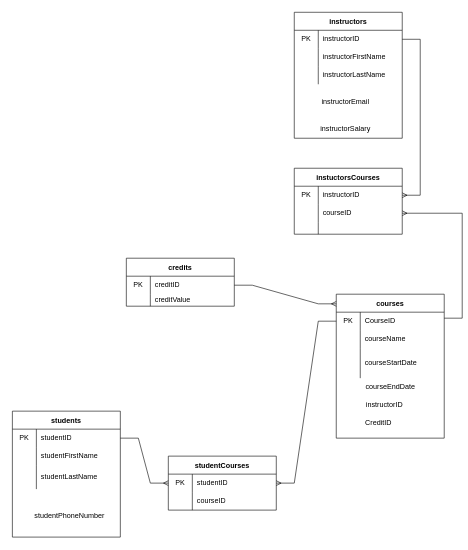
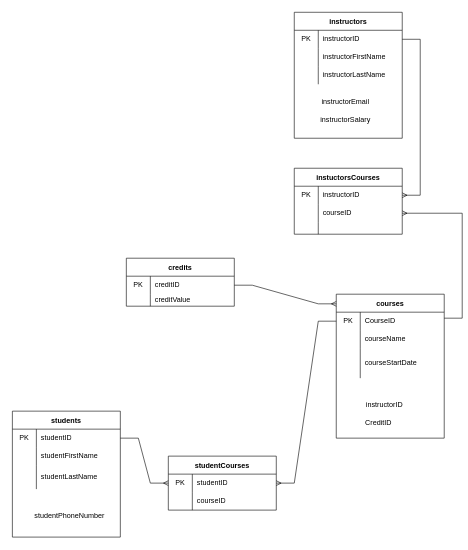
  <mxCell id="0" />
  <mxCell id="1" parent="0" />
  <mxCell id="2" value="studentCourses" style="shape=table;startSize=30;container=1;collapsible=0;childLayout=tableLayout;fixedRows=1;rowLines=0;fontStyle=1;" vertex="1" parent="1"><mxGeometry x="280" y="760" width="180" height="90" as="geometry" /></mxCell>
  <mxCell id="3" value="" style="shape=tableRow;horizontal=0;startSize=0;swimlaneHead=0;swimlaneBody=0;top=0;left=0;bottom=0;right=0;collapsible=0;dropTarget=0;fillColor=none;points=[[0,0.5],[1,0.5]];portConstraint=eastwest;" vertex="1" parent="2"><mxGeometry y="30" width="180" height="30" as="geometry" /></mxCell>
  <mxCell id="4" value="PK" style="shape=partialRectangle;html=1;whiteSpace=wrap;connectable=0;fillColor=none;top=0;left=0;bottom=0;right=0;overflow=hidden;pointerEvents=1;" vertex="1" parent="3"><mxGeometry width="40" height="30" as="geometry"><mxRectangle width="40" height="30" as="alternateBounds" /></mxGeometry></mxCell>
  <mxCell id="5" value="studentID" style="shape=partialRectangle;html=1;whiteSpace=wrap;connectable=0;fillColor=none;top=0;left=0;bottom=0;right=0;align=left;spacingLeft=6;overflow=hidden;" vertex="1" parent="3"><mxGeometry x="40" width="140" height="30" as="geometry"><mxRectangle width="140" height="30" as="alternateBounds" /></mxGeometry></mxCell>
  <mxCell id="6" value="" style="shape=tableRow;horizontal=0;startSize=0;swimlaneHead=0;swimlaneBody=0;top=0;left=0;bottom=0;right=0;collapsible=0;dropTarget=0;fillColor=none;points=[[0,0.5],[1,0.5]];portConstraint=eastwest;" vertex="1" parent="2"><mxGeometry y="60" width="180" height="30" as="geometry" /></mxCell>
  <mxCell id="7" value="" style="shape=partialRectangle;html=1;whiteSpace=wrap;connectable=0;fillColor=none;top=0;left=0;bottom=0;right=0;overflow=hidden;" vertex="1" parent="6"><mxGeometry width="40" height="30" as="geometry"><mxRectangle width="40" height="30" as="alternateBounds" /></mxGeometry></mxCell>
  <mxCell id="8" value="courseID" style="shape=partialRectangle;html=1;whiteSpace=wrap;connectable=0;fillColor=none;top=0;left=0;bottom=0;right=0;align=left;spacingLeft=6;overflow=hidden;" vertex="1" parent="6"><mxGeometry x="40" width="140" height="30" as="geometry"><mxRectangle width="140" height="30" as="alternateBounds" /></mxGeometry></mxCell>
  <mxCell id="9" value="credits" style="shape=table;startSize=30;container=1;collapsible=0;childLayout=tableLayout;fixedRows=1;rowLines=0;fontStyle=1;" vertex="1" parent="1"><mxGeometry x="210" y="430" width="180" height="80" as="geometry" /></mxCell>
  <mxCell id="10" value="" style="shape=tableRow;horizontal=0;startSize=0;swimlaneHead=0;swimlaneBody=0;top=0;left=0;bottom=0;right=0;collapsible=0;dropTarget=0;fillColor=none;points=[[0,0.5],[1,0.5]];portConstraint=eastwest;" vertex="1" parent="9"><mxGeometry y="30" width="180" height="30" as="geometry" /></mxCell>
  <mxCell id="11" value="PK" style="shape=partialRectangle;html=1;whiteSpace=wrap;connectable=0;fillColor=none;top=0;left=0;bottom=0;right=0;overflow=hidden;pointerEvents=1;" vertex="1" parent="10"><mxGeometry width="40" height="30" as="geometry"><mxRectangle width="40" height="30" as="alternateBounds" /></mxGeometry></mxCell>
  <mxCell id="12" value="creditID" style="shape=partialRectangle;html=1;whiteSpace=wrap;connectable=0;fillColor=none;top=0;left=0;bottom=0;right=0;align=left;spacingLeft=6;overflow=hidden;" vertex="1" parent="10"><mxGeometry x="40" width="140" height="30" as="geometry"><mxRectangle width="140" height="30" as="alternateBounds" /></mxGeometry></mxCell>
  <mxCell id="13" value="" style="shape=tableRow;horizontal=0;startSize=0;swimlaneHead=0;swimlaneBody=0;top=0;left=0;bottom=0;right=0;collapsible=0;dropTarget=0;fillColor=none;points=[[0,0.5],[1,0.5]];portConstraint=eastwest;" vertex="1" parent="9"><mxGeometry y="60" width="180" height="20" as="geometry" /></mxCell>
  <mxCell id="14" value="" style="shape=partialRectangle;html=1;whiteSpace=wrap;connectable=0;fillColor=none;top=0;left=0;bottom=0;right=0;overflow=hidden;" vertex="1" parent="13"><mxGeometry width="40" height="20" as="geometry"><mxRectangle width="40" height="20" as="alternateBounds" /></mxGeometry></mxCell>
  <mxCell id="15" value="creditValue" style="shape=partialRectangle;html=1;whiteSpace=wrap;connectable=0;fillColor=none;top=0;left=0;bottom=0;right=0;align=left;spacingLeft=6;overflow=hidden;" vertex="1" parent="13"><mxGeometry x="40" width="140" height="20" as="geometry"><mxRectangle width="140" height="20" as="alternateBounds" /></mxGeometry></mxCell>
  <mxCell id="16" value="instuctorsCourses" style="shape=table;startSize=30;container=1;collapsible=0;childLayout=tableLayout;fixedRows=1;rowLines=0;fontStyle=1;" vertex="1" parent="1"><mxGeometry x="490" y="280" width="180" height="110" as="geometry" /></mxCell>
  <mxCell id="17" value="" style="shape=tableRow;horizontal=0;startSize=0;swimlaneHead=0;swimlaneBody=0;top=0;left=0;bottom=0;right=0;collapsible=0;dropTarget=0;fillColor=none;points=[[0,0.5],[1,0.5]];portConstraint=eastwest;" vertex="1" parent="16"><mxGeometry y="30" width="180" height="30" as="geometry" /></mxCell>
  <mxCell id="18" value="PK" style="shape=partialRectangle;html=1;whiteSpace=wrap;connectable=0;fillColor=none;top=0;left=0;bottom=0;right=0;overflow=hidden;pointerEvents=1;" vertex="1" parent="17"><mxGeometry width="40" height="30" as="geometry"><mxRectangle width="40" height="30" as="alternateBounds" /></mxGeometry></mxCell>
  <mxCell id="19" value="instructorID" style="shape=partialRectangle;html=1;whiteSpace=wrap;connectable=0;fillColor=none;top=0;left=0;bottom=0;right=0;align=left;spacingLeft=6;overflow=hidden;" vertex="1" parent="17"><mxGeometry x="40" width="140" height="30" as="geometry"><mxRectangle width="140" height="30" as="alternateBounds" /></mxGeometry></mxCell>
  <mxCell id="20" value="" style="shape=tableRow;horizontal=0;startSize=0;swimlaneHead=0;swimlaneBody=0;top=0;left=0;bottom=0;right=0;collapsible=0;dropTarget=0;fillColor=none;points=[[0,0.5],[1,0.5]];portConstraint=eastwest;" vertex="1" parent="16"><mxGeometry y="60" width="180" height="30" as="geometry" /></mxCell>
  <mxCell id="21" value="" style="shape=partialRectangle;html=1;whiteSpace=wrap;connectable=0;fillColor=none;top=0;left=0;bottom=0;right=0;overflow=hidden;" vertex="1" parent="20"><mxGeometry width="40" height="30" as="geometry"><mxRectangle width="40" height="30" as="alternateBounds" /></mxGeometry></mxCell>
  <mxCell id="22" value="courseID" style="shape=partialRectangle;html=1;whiteSpace=wrap;connectable=0;fillColor=none;top=0;left=0;bottom=0;right=0;align=left;spacingLeft=6;overflow=hidden;" vertex="1" parent="20"><mxGeometry x="40" width="140" height="30" as="geometry"><mxRectangle width="140" height="30" as="alternateBounds" /></mxGeometry></mxCell>
  <mxCell id="23" value="" style="shape=tableRow;horizontal=0;startSize=0;swimlaneHead=0;swimlaneBody=0;top=0;left=0;bottom=0;right=0;collapsible=0;dropTarget=0;fillColor=none;points=[[0,0.5],[1,0.5]];portConstraint=eastwest;" vertex="1" parent="16"><mxGeometry y="90" width="180" height="20" as="geometry" /></mxCell>
  <mxCell id="24" value="" style="shape=partialRectangle;html=1;whiteSpace=wrap;connectable=0;fillColor=none;top=0;left=0;bottom=0;right=0;overflow=hidden;" vertex="1" parent="23"><mxGeometry width="40" height="20" as="geometry"><mxRectangle width="40" height="20" as="alternateBounds" /></mxGeometry></mxCell>
  <mxCell id="25" value="" style="shape=partialRectangle;html=1;whiteSpace=wrap;connectable=0;fillColor=none;top=0;left=0;bottom=0;right=0;align=left;spacingLeft=6;overflow=hidden;" vertex="1" parent="23"><mxGeometry x="40" width="140" height="20" as="geometry"><mxRectangle width="140" height="20" as="alternateBounds" /></mxGeometry></mxCell>
  <mxCell id="26" value="courses" style="shape=table;startSize=30;container=1;collapsible=0;childLayout=tableLayout;fixedRows=1;rowLines=0;fontStyle=1;" vertex="1" parent="1"><mxGeometry x="560" y="490" width="180" height="240" as="geometry" /></mxCell>
  <mxCell id="27" value="" style="shape=tableRow;horizontal=0;startSize=0;swimlaneHead=0;swimlaneBody=0;top=0;left=0;bottom=0;right=0;collapsible=0;dropTarget=0;fillColor=none;points=[[0,0.5],[1,0.5]];portConstraint=eastwest;" vertex="1" parent="26"><mxGeometry y="30" width="180" height="30" as="geometry" /></mxCell>
  <mxCell id="28" value="PK" style="shape=partialRectangle;html=1;whiteSpace=wrap;connectable=0;fillColor=none;top=0;left=0;bottom=0;right=0;overflow=hidden;pointerEvents=1;" vertex="1" parent="27"><mxGeometry width="40" height="30" as="geometry"><mxRectangle width="40" height="30" as="alternateBounds" /></mxGeometry></mxCell>
  <mxCell id="29" value="CourseID" style="shape=partialRectangle;html=1;whiteSpace=wrap;connectable=0;fillColor=none;top=0;left=0;bottom=0;right=0;align=left;spacingLeft=6;overflow=hidden;" vertex="1" parent="27"><mxGeometry x="40" width="140" height="30" as="geometry"><mxRectangle width="140" height="30" as="alternateBounds" /></mxGeometry></mxCell>
  <mxCell id="30" value="" style="shape=tableRow;horizontal=0;startSize=0;swimlaneHead=0;swimlaneBody=0;top=0;left=0;bottom=0;right=0;collapsible=0;dropTarget=0;fillColor=none;points=[[0,0.5],[1,0.5]];portConstraint=eastwest;" vertex="1" parent="26"><mxGeometry y="60" width="180" height="30" as="geometry" /></mxCell>
  <mxCell id="31" value="" style="shape=partialRectangle;html=1;whiteSpace=wrap;connectable=0;fillColor=none;top=0;left=0;bottom=0;right=0;overflow=hidden;" vertex="1" parent="30"><mxGeometry width="40" height="30" as="geometry"><mxRectangle width="40" height="30" as="alternateBounds" /></mxGeometry></mxCell>
  <mxCell id="32" value="courseName" style="shape=partialRectangle;html=1;whiteSpace=wrap;connectable=0;fillColor=none;top=0;left=0;bottom=0;right=0;align=left;spacingLeft=6;overflow=hidden;" vertex="1" parent="30"><mxGeometry x="40" width="140" height="30" as="geometry"><mxRectangle width="140" height="30" as="alternateBounds" /></mxGeometry></mxCell>
  <mxCell id="33" value="" style="shape=tableRow;horizontal=0;startSize=0;swimlaneHead=0;swimlaneBody=0;top=0;left=0;bottom=0;right=0;collapsible=0;dropTarget=0;fillColor=none;points=[[0,0.5],[1,0.5]];portConstraint=eastwest;" vertex="1" parent="26"><mxGeometry y="90" width="180" height="50" as="geometry" /></mxCell>
  <mxCell id="34" value="" style="shape=partialRectangle;html=1;whiteSpace=wrap;connectable=0;fillColor=none;top=0;left=0;bottom=0;right=0;overflow=hidden;" vertex="1" parent="33"><mxGeometry width="40" height="50" as="geometry"><mxRectangle width="40" height="50" as="alternateBounds" /></mxGeometry></mxCell>
  <mxCell id="35" value="courseStartDate" style="shape=partialRectangle;html=1;whiteSpace=wrap;connectable=0;fillColor=none;top=0;left=0;bottom=0;right=0;align=left;spacingLeft=6;overflow=hidden;" vertex="1" parent="33"><mxGeometry x="40" width="140" height="50" as="geometry"><mxRectangle width="140" height="50" as="alternateBounds" /></mxGeometry></mxCell>
- <mxCell id="36" value="courseEndDate" style="text;html=1;align=center;verticalAlign=middle;resizable=0;points=[];autosize=1;strokeColor=none;fillColor=none;" vertex="1" parent="1"><mxGeometry x="600" y="635" width="100" height="20" as="geometry" /></mxCell>
  <mxCell id="37" value="instructorID" style="text;html=1;align=center;verticalAlign=middle;resizable=0;points=[];autosize=1;strokeColor=none;fillColor=none;" vertex="1" parent="1"><mxGeometry x="600" y="665" width="80" height="20" as="geometry" /></mxCell>
  <mxCell id="38" value="CreditID" style="text;html=1;align=center;verticalAlign=middle;resizable=0;points=[];autosize=1;strokeColor=none;fillColor=none;" vertex="1" parent="1"><mxGeometry x="600" y="695" width="60" height="20" as="geometry" /></mxCell>
  <mxCell id="39" value="students" style="shape=table;startSize=30;container=1;collapsible=0;childLayout=tableLayout;fixedRows=1;rowLines=0;fontStyle=1;" vertex="1" parent="1"><mxGeometry x="20" y="685" width="180" height="210" as="geometry" /></mxCell>
  <mxCell id="40" value="" style="shape=tableRow;horizontal=0;startSize=0;swimlaneHead=0;swimlaneBody=0;top=0;left=0;bottom=0;right=0;collapsible=0;dropTarget=0;fillColor=none;points=[[0,0.5],[1,0.5]];portConstraint=eastwest;" vertex="1" parent="39"><mxGeometry y="30" width="180" height="30" as="geometry" /></mxCell>
  <mxCell id="41" value="PK" style="shape=partialRectangle;html=1;whiteSpace=wrap;connectable=0;fillColor=none;top=0;left=0;bottom=0;right=0;overflow=hidden;pointerEvents=1;" vertex="1" parent="40"><mxGeometry width="40" height="30" as="geometry"><mxRectangle width="40" height="30" as="alternateBounds" /></mxGeometry></mxCell>
  <mxCell id="42" value="studentID" style="shape=partialRectangle;html=1;whiteSpace=wrap;connectable=0;fillColor=none;top=0;left=0;bottom=0;right=0;align=left;spacingLeft=6;overflow=hidden;" vertex="1" parent="40"><mxGeometry x="40" width="140" height="30" as="geometry"><mxRectangle width="140" height="30" as="alternateBounds" /></mxGeometry></mxCell>
  <mxCell id="43" value="" style="shape=tableRow;horizontal=0;startSize=0;swimlaneHead=0;swimlaneBody=0;top=0;left=0;bottom=0;right=0;collapsible=0;dropTarget=0;fillColor=none;points=[[0,0.5],[1,0.5]];portConstraint=eastwest;" vertex="1" parent="39"><mxGeometry y="60" width="180" height="30" as="geometry" /></mxCell>
  <mxCell id="44" value="" style="shape=partialRectangle;html=1;whiteSpace=wrap;connectable=0;fillColor=none;top=0;left=0;bottom=0;right=0;overflow=hidden;" vertex="1" parent="43"><mxGeometry width="40" height="30" as="geometry"><mxRectangle width="40" height="30" as="alternateBounds" /></mxGeometry></mxCell>
  <mxCell id="45" value="studentFirstName" style="shape=partialRectangle;html=1;whiteSpace=wrap;connectable=0;fillColor=none;top=0;left=0;bottom=0;right=0;align=left;spacingLeft=6;overflow=hidden;" vertex="1" parent="43"><mxGeometry x="40" width="140" height="30" as="geometry"><mxRectangle width="140" height="30" as="alternateBounds" /></mxGeometry></mxCell>
  <mxCell id="46" value="" style="shape=tableRow;horizontal=0;startSize=0;swimlaneHead=0;swimlaneBody=0;top=0;left=0;bottom=0;right=0;collapsible=0;dropTarget=0;fillColor=none;points=[[0,0.5],[1,0.5]];portConstraint=eastwest;" vertex="1" parent="39"><mxGeometry y="90" width="180" height="40" as="geometry" /></mxCell>
  <mxCell id="47" value="" style="shape=partialRectangle;html=1;whiteSpace=wrap;connectable=0;fillColor=none;top=0;left=0;bottom=0;right=0;overflow=hidden;" vertex="1" parent="46"><mxGeometry width="40" height="40" as="geometry"><mxRectangle width="40" height="40" as="alternateBounds" /></mxGeometry></mxCell>
  <mxCell id="48" value="studentLastName" style="shape=partialRectangle;html=1;whiteSpace=wrap;connectable=0;fillColor=none;top=0;left=0;bottom=0;right=0;align=left;spacingLeft=6;overflow=hidden;" vertex="1" parent="46"><mxGeometry x="40" width="140" height="40" as="geometry"><mxRectangle width="140" height="40" as="alternateBounds" /></mxGeometry></mxCell>
  <mxCell id="49" value="instructors" style="shape=table;startSize=30;container=1;collapsible=0;childLayout=tableLayout;fixedRows=1;rowLines=0;fontStyle=1;" vertex="1" parent="1"><mxGeometry x="490" y="20" width="180" height="210" as="geometry" /></mxCell>
  <mxCell id="50" value="" style="shape=tableRow;horizontal=0;startSize=0;swimlaneHead=0;swimlaneBody=0;top=0;left=0;bottom=0;right=0;collapsible=0;dropTarget=0;fillColor=none;points=[[0,0.5],[1,0.5]];portConstraint=eastwest;" vertex="1" parent="49"><mxGeometry y="30" width="180" height="30" as="geometry" /></mxCell>
  <mxCell id="51" value="PK" style="shape=partialRectangle;html=1;whiteSpace=wrap;connectable=0;fillColor=none;top=0;left=0;bottom=0;right=0;overflow=hidden;pointerEvents=1;" vertex="1" parent="50"><mxGeometry width="40" height="30" as="geometry"><mxRectangle width="40" height="30" as="alternateBounds" /></mxGeometry></mxCell>
  <mxCell id="52" value="instructorID" style="shape=partialRectangle;html=1;whiteSpace=wrap;connectable=0;fillColor=none;top=0;left=0;bottom=0;right=0;align=left;spacingLeft=6;overflow=hidden;" vertex="1" parent="50"><mxGeometry x="40" width="140" height="30" as="geometry"><mxRectangle width="140" height="30" as="alternateBounds" /></mxGeometry></mxCell>
  <mxCell id="53" value="" style="shape=tableRow;horizontal=0;startSize=0;swimlaneHead=0;swimlaneBody=0;top=0;left=0;bottom=0;right=0;collapsible=0;dropTarget=0;fillColor=none;points=[[0,0.5],[1,0.5]];portConstraint=eastwest;" vertex="1" parent="49"><mxGeometry y="60" width="180" height="30" as="geometry" /></mxCell>
  <mxCell id="54" value="" style="shape=partialRectangle;html=1;whiteSpace=wrap;connectable=0;fillColor=none;top=0;left=0;bottom=0;right=0;overflow=hidden;" vertex="1" parent="53"><mxGeometry width="40" height="30" as="geometry"><mxRectangle width="40" height="30" as="alternateBounds" /></mxGeometry></mxCell>
  <mxCell id="55" value="instructorFirstName" style="shape=partialRectangle;html=1;whiteSpace=wrap;connectable=0;fillColor=none;top=0;left=0;bottom=0;right=0;align=left;spacingLeft=6;overflow=hidden;" vertex="1" parent="53"><mxGeometry x="40" width="140" height="30" as="geometry"><mxRectangle width="140" height="30" as="alternateBounds" /></mxGeometry></mxCell>
  <mxCell id="56" value="" style="shape=tableRow;horizontal=0;startSize=0;swimlaneHead=0;swimlaneBody=0;top=0;left=0;bottom=0;right=0;collapsible=0;dropTarget=0;fillColor=none;points=[[0,0.5],[1,0.5]];portConstraint=eastwest;" vertex="1" parent="49"><mxGeometry y="90" width="180" height="30" as="geometry" /></mxCell>
  <mxCell id="57" value="" style="shape=partialRectangle;html=1;whiteSpace=wrap;connectable=0;fillColor=none;top=0;left=0;bottom=0;right=0;overflow=hidden;" vertex="1" parent="56"><mxGeometry width="40" height="30" as="geometry"><mxRectangle width="40" height="30" as="alternateBounds" /></mxGeometry></mxCell>
  <mxCell id="58" value="instructorLastName" style="shape=partialRectangle;html=1;whiteSpace=wrap;connectable=0;fillColor=none;top=0;left=0;bottom=0;right=0;align=left;spacingLeft=6;overflow=hidden;" vertex="1" parent="56"><mxGeometry x="40" width="140" height="30" as="geometry"><mxRectangle width="140" height="30" as="alternateBounds" /></mxGeometry></mxCell>
  <mxCell id="59" value="studentPhoneNumber" style="text;html=1;align=center;verticalAlign=middle;resizable=0;points=[];autosize=1;strokeColor=none;fillColor=none;" vertex="1" parent="1"><mxGeometry x="50" y="850" width="130" height="20" as="geometry" /></mxCell>
  <mxCell id="60" value="instructorEmail" style="text;html=1;align=center;verticalAlign=middle;resizable=0;points=[];autosize=1;strokeColor=none;fillColor=none;" vertex="1" parent="1"><mxGeometry x="530" y="160" width="90" height="20" as="geometry" /></mxCell>
- <mxCell id="61" value="instructorSalary" style="text;html=1;align=center;verticalAlign=middle;resizable=0;points=[];autosize=1;strokeColor=none;fillColor=none;" vertex="1" parent="1"><mxGeometry x="525" y="205" width="100" height="20" as="geometry" /></mxCell>
+ <mxCell id="61" value="instructorSalary" style="text;html=1;align=center;verticalAlign=middle;resizable=0;points=[];autosize=1;strokeColor=none;fillColor=none;" vertex="1" parent="1"><mxGeometry x="525" y="190" width="100" height="20" as="geometry" /></mxCell>
  <mxCell id="62" value="" style="edgeStyle=entityRelationEdgeStyle;fontSize=12;html=1;endArrow=ERmany;rounded=0;exitX=1;exitY=0.5;exitDx=0;exitDy=0;entryX=0;entryY=0.5;entryDx=0;entryDy=0;" edge="1" parent="1" source="40" target="3"><mxGeometry width="100" height="100" relative="1" as="geometry"><mxPoint x="240" y="690" as="sourcePoint" /><mxPoint x="340" y="590" as="targetPoint" /></mxGeometry></mxCell>
  <mxCell id="63" value="" style="edgeStyle=entityRelationEdgeStyle;fontSize=12;html=1;endArrow=ERmany;rounded=0;exitX=0;exitY=0.5;exitDx=0;exitDy=0;entryX=1;entryY=0.5;entryDx=0;entryDy=0;" edge="1" parent="1" source="27" target="3"><mxGeometry width="100" height="100" relative="1" as="geometry"><mxPoint x="830" y="620" as="sourcePoint" /><mxPoint x="920" y="520" as="targetPoint" /></mxGeometry></mxCell>
  <mxCell id="64" value="" style="edgeStyle=entityRelationEdgeStyle;fontSize=12;html=1;endArrow=ERmany;startArrow=none;rounded=0;exitX=1;exitY=0.5;exitDx=0;exitDy=0;entryX=1;entryY=0.5;entryDx=0;entryDy=0;endFill=0;startFill=0;" edge="1" parent="1" source="50" target="17"><mxGeometry width="100" height="100" relative="1" as="geometry"><mxPoint x="690" y="160" as="sourcePoint" /><mxPoint x="790" y="60" as="targetPoint" /></mxGeometry></mxCell>
  <mxCell id="65" value="" style="edgeStyle=entityRelationEdgeStyle;fontSize=12;html=1;endArrow=ERmany;rounded=0;entryX=1;entryY=0.5;entryDx=0;entryDy=0;" edge="1" parent="1" target="20"><mxGeometry width="100" height="100" relative="1" as="geometry"><mxPoint x="740" y="530" as="sourcePoint" /><mxPoint x="800" y="370" as="targetPoint" /></mxGeometry></mxCell>
  <mxCell id="66" value="" style="edgeStyle=entityRelationEdgeStyle;fontSize=12;html=1;endArrow=none;rounded=0;entryX=1;entryY=0.5;entryDx=0;entryDy=0;endFill=0;exitX=0;exitY=0.067;exitDx=0;exitDy=0;exitPerimeter=0;startArrow=ERmany;startFill=0;" edge="1" parent="1" source="26" target="10"><mxGeometry width="100" height="100" relative="1" as="geometry"><mxPoint x="520" y="500" as="sourcePoint" /><mxPoint x="530" y="470" as="targetPoint" /></mxGeometry></mxCell>
